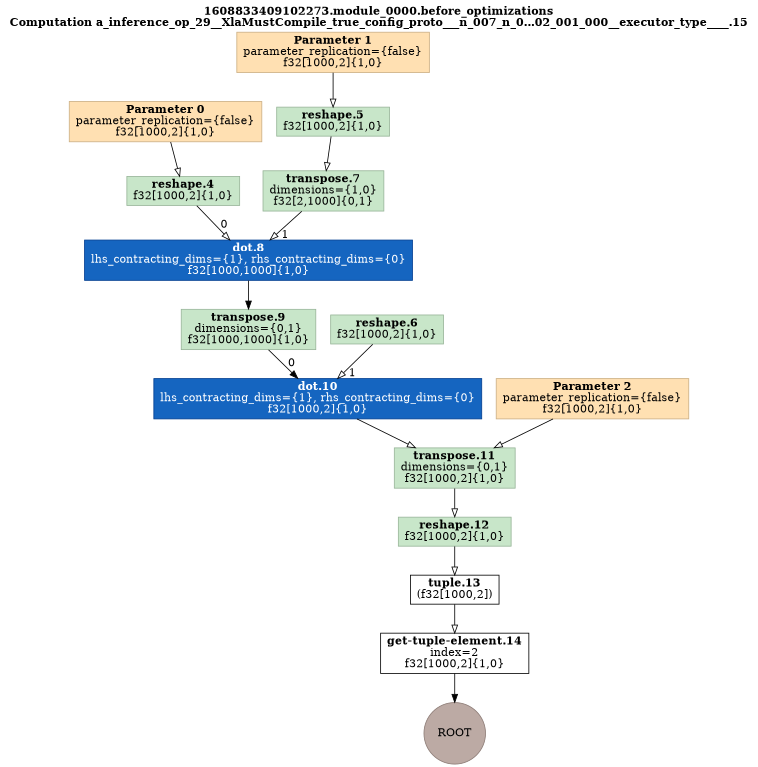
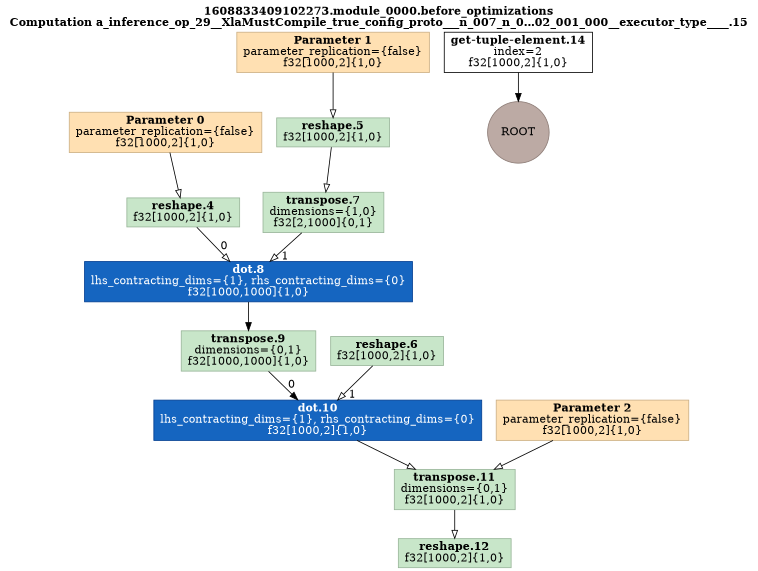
  digraph {
    compound=true
    label=<<b>1608833409102273.module_0000.before_optimizations<br/>Computation a_inference_op_29__XlaMustCompile_true_config_proto___n_007_n_0...02_001_000__executor_type____.15</b>>
    labelloc=t
    rankdir=TB
    node [color="#97b498" fillcolor="#c8e6c9" fontcolor=black shape=rect style=filled]
    edge [arrowhead=empty]
    n1 [color="#cbae82" fillcolor="#ffe0b2" label=<<b>Parameter 0</b><br/>parameter_replication={false}<br/>f32[1000,2]{1,0}>]
    n2 [label=<<b>reshape.4</b><br/>f32[1000,2]{1,0}>]
    n3 [color="#003c8f" fillcolor="#1565c0" fontcolor=white label=<<b>dot.8</b><br/>lhs_contracting_dims={1}, rhs_contracting_dims={0}<br/>f32[1000,1000]{1,0}>]
    n4 [color="#cbae82" fillcolor="#ffe0b2" label=<<b>Parameter 1</b><br/>parameter_replication={false}<br/>f32[1000,2]{1,0}>]
    n5 [label=<<b>reshape.5</b><br/>f32[1000,2]{1,0}>]
    n6 [label=<<b>transpose.7</b><br/>dimensions={1,0}<br/>f32[2,1000]{0,1}>]
    n7 [color="#cbae82" fillcolor="#ffe0b2" label=<<b>Parameter 2</b><br/>parameter_replication={false}<br/>f32[1000,2]{1,0}>]
    n8 [label=<<b>transpose.11</b><br/>dimensions={0,1}<br/>f32[1000,2]{1,0}>]
    n9 [label=<<b>reshape.6</b><br/>f32[1000,2]{1,0}>]
    n10 [color="#003c8f" fillcolor="#1565c0" fontcolor=white label=<<b>dot.10</b><br/>lhs_contracting_dims={1}, rhs_contracting_dims={0}<br/>f32[1000,2]{1,0}>]
    n11 [label=<<b>transpose.9</b><br/>dimensions={0,1}<br/>f32[1000,1000]{1,0}>]
    n12 [label=<<b>reshape.12</b><br/>f32[1000,2]{1,0}>]
-   n13 [color=black fillcolor=white label=<<b>tuple.13</b><br/>(f32[1000,2])>]
    n14 [color=black fillcolor=white label=<<b>get-tuple-element.14</b><br/>index=2<br/>f32[1000,2]{1,0}>]
    n15 [color="#8c7b75" fillcolor="#bcaaa4" label=<ROOT> shape=circle]
    n1 -> n2
    n2 -> n3 [headlabel=0 labeldistance=2]
    n3 -> n11 [arrowhead=normal]
    n4 -> n5
    n5 -> n6
    n6 -> n3 [headlabel=1 labeldistance=2]
    n7 -> n8
    n8 -> n12
    n9 -> n10 [headlabel=1 labeldistance=2]
    n10 -> n8
    n11 -> n10 [arrowhead=normal headlabel=0 labeldistance=2]
-   n12 -> n13
-   n13 -> n14
    n14 -> n15 [arrowhead=""]
  }
